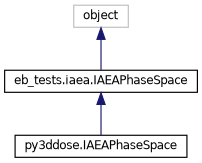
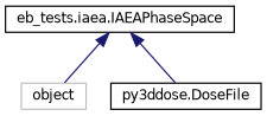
  digraph {
    rankdir=TB
    node [color=black fillcolor=white fontname=Helvetica fontsize=10 shape=record style=filled]
    edge [color=midnightblue dir=back fontname=Helvetica fontsize=10 labelfontname=Helvetica labelfontsize=10 style=solid]
    n1 [color=grey75 height=0.2 label=object width=0.4]
    n2 [height=0.2 label="eb_tests.iaea.IAEAPhaseSpace" width=0.4]
-   n3 [height=0.2 label="py3ddose.IAEAPhaseSpace" width=0.4]
-   n1 -> n2
+   n3 [height=0.2 label="py3ddose.DoseFile" width=0.4]
+   n2 -> n1
    n2 -> n3
  }
